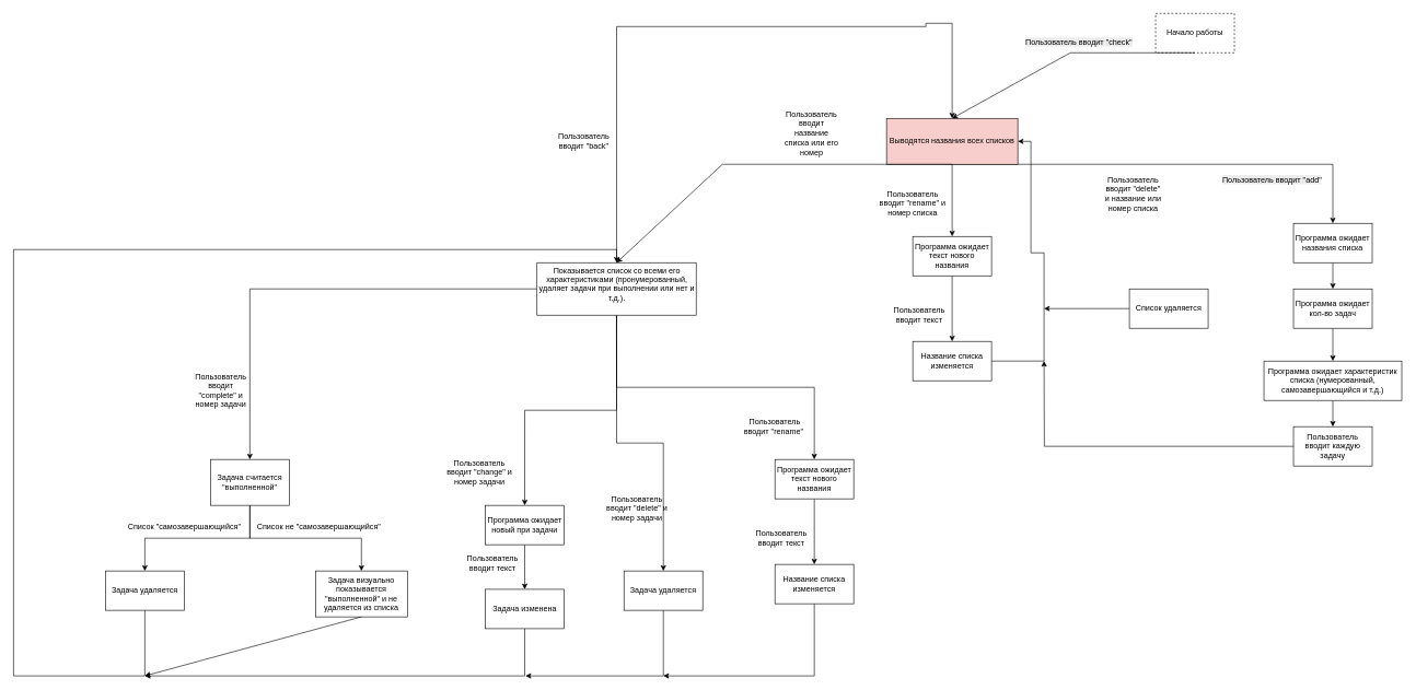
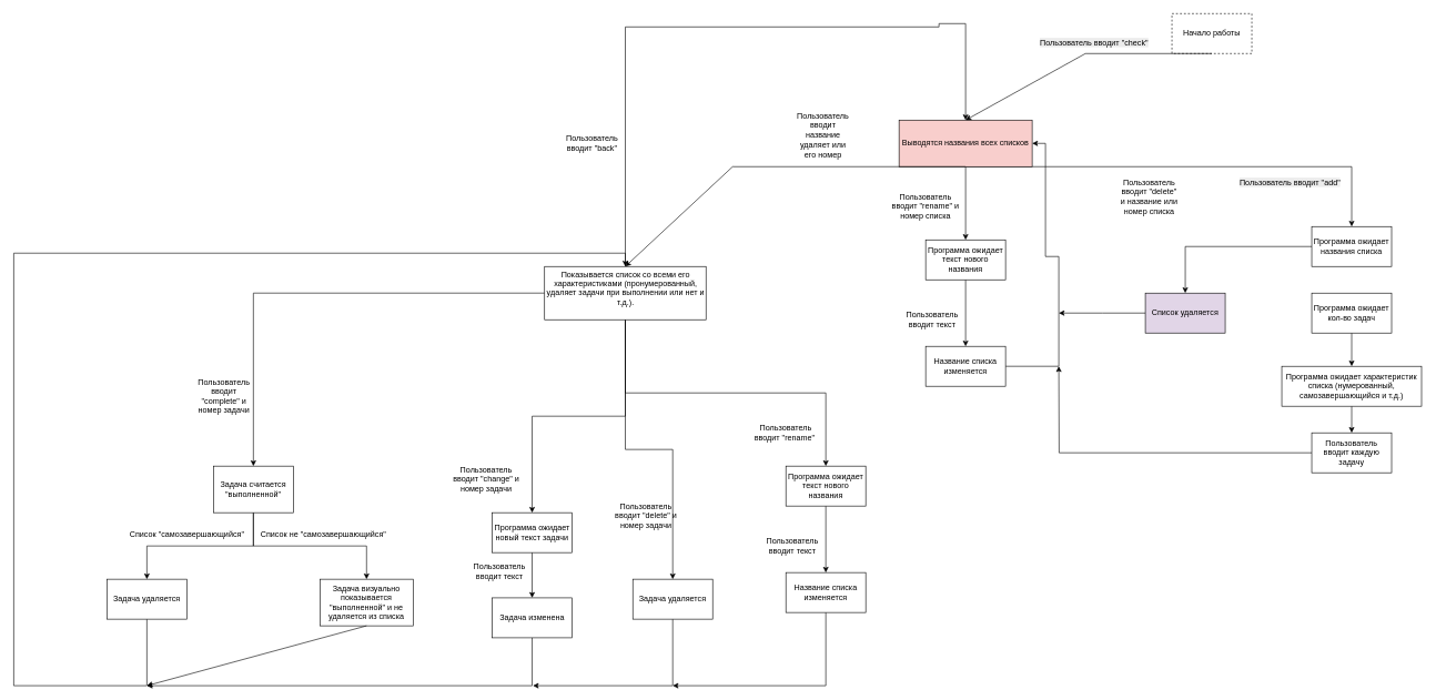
  <mxCell id="0" />
  <mxCell id="1" parent="0" />
  <mxCell id="2" value="Начало работы" style="rounded=0;whiteSpace=wrap;html=1;dashed=1;" vertex="1" parent="1"><mxGeometry x="1760" y="20" width="120" height="60" as="geometry" /></mxCell>
  <mxCell id="3" style="edgeStyle=orthogonalEdgeStyle;rounded=0;orthogonalLoop=1;jettySize=auto;html=1;" edge="1" parent="1" source="5" target="38"><mxGeometry relative="1" as="geometry"><mxPoint x="1450" y="390" as="targetPoint" /></mxGeometry></mxCell>
  <mxCell id="4" style="edgeStyle=orthogonalEdgeStyle;rounded=0;orthogonalLoop=1;jettySize=auto;html=1;exitX=0.5;exitY=1;exitDx=0;exitDy=0;entryX=0.5;entryY=0;entryDx=0;entryDy=0;" edge="1" parent="1" source="5" target="53"><mxGeometry relative="1" as="geometry"><Array as="points"><mxPoint x="2030" y="250" /></Array></mxGeometry></mxCell>
  <mxCell id="5" value="Выводятся названия всех списков" style="rounded=0;whiteSpace=wrap;html=1;fillColor=#f8cecc;" vertex="1" parent="1"><mxGeometry x="1350" y="180" width="200" height="70" as="geometry" /></mxCell>
  <mxCell id="6" value="" style="endArrow=classic;html=1;rounded=0;exitX=0.5;exitY=1;exitDx=0;exitDy=0;entryX=0.5;entryY=0;entryDx=0;entryDy=0;" edge="1" parent="1" source="2" target="5"><mxGeometry width="50" height="50" relative="1" as="geometry"><mxPoint x="1820" y="300" as="sourcePoint" /><mxPoint x="1870" y="250" as="targetPoint" /><Array as="points"><mxPoint x="1630" y="80" /></Array></mxGeometry></mxCell>
  <mxCell id="7" value="&lt;span style=&quot;color: rgb(0, 0, 0); font-family: Helvetica; font-size: 12px; font-style: normal; font-variant-ligatures: normal; font-variant-caps: normal; font-weight: 400; letter-spacing: normal; orphans: 2; text-align: center; text-indent: 0px; text-transform: none; widows: 2; word-spacing: 0px; -webkit-text-stroke-width: 0px; white-space: normal; background-color: rgb(236, 236, 236); text-decoration-thickness: initial; text-decoration-style: initial; text-decoration-color: initial; display: inline !important; float: none;&quot;&gt;Пользователь вводит &quot;check&quot;&lt;/span&gt;" style="text;whiteSpace=wrap;html=1;" vertex="1" parent="1"><mxGeometry x="1560" y="50" width="200" height="40" as="geometry" /></mxCell>
  <mxCell id="8" style="edgeStyle=orthogonalEdgeStyle;rounded=0;orthogonalLoop=1;jettySize=auto;html=1;entryX=0.5;entryY=0;entryDx=0;entryDy=0;exitX=0;exitY=0.5;exitDx=0;exitDy=0;" edge="1" parent="1" source="13" target="18"><mxGeometry relative="1" as="geometry"><mxPoint x="617.5" y="510" as="sourcePoint" /></mxGeometry></mxCell>
  <mxCell id="9" style="edgeStyle=orthogonalEdgeStyle;rounded=0;orthogonalLoop=1;jettySize=auto;html=1;exitX=0.5;exitY=1;exitDx=0;exitDy=0;entryX=0.5;entryY=0;entryDx=0;entryDy=0;" edge="1" parent="1" source="13" target="29"><mxGeometry relative="1" as="geometry"><mxPoint x="898.714" y="780" as="targetPoint" /><mxPoint x="898.75" y="630" as="sourcePoint" /></mxGeometry></mxCell>
  <mxCell id="10" style="edgeStyle=orthogonalEdgeStyle;rounded=0;orthogonalLoop=1;jettySize=auto;html=1;exitX=0.5;exitY=1;exitDx=0;exitDy=0;" edge="1" parent="1" source="13" target="36"><mxGeometry relative="1" as="geometry"><mxPoint x="1140" y="740" as="targetPoint" /><mxPoint x="898.75" y="630" as="sourcePoint" /></mxGeometry></mxCell>
  <mxCell id="11" style="edgeStyle=orthogonalEdgeStyle;rounded=0;orthogonalLoop=1;jettySize=auto;html=1;exitX=0.5;exitY=1;exitDx=0;exitDy=0;entryX=0.5;entryY=0;entryDx=0;entryDy=0;" edge="1" parent="1" source="13" target="44"><mxGeometry relative="1" as="geometry"><mxPoint x="1200" y="560" as="targetPoint" /></mxGeometry></mxCell>
  <mxCell id="12" style="edgeStyle=orthogonalEdgeStyle;rounded=0;orthogonalLoop=1;jettySize=auto;html=1;entryX=0.5;entryY=0;entryDx=0;entryDy=0;" edge="1" parent="1" source="13" target="5"><mxGeometry relative="1" as="geometry"><Array as="points"><mxPoint x="939" y="40" /><mxPoint x="1410" y="40" /><mxPoint x="1410" y="35" /><mxPoint x="1450" y="35" /></Array></mxGeometry></mxCell>
  <mxCell id="13" value="Показывается список со всеми его характеристиками (пронумерованный, удаляет задачи при выполнении или нет и т.д.).&lt;div&gt;&lt;br&gt;&lt;/div&gt;" style="rounded=0;whiteSpace=wrap;html=1;" vertex="1" parent="1"><mxGeometry x="817.5" y="400" width="242.5" height="80" as="geometry" /></mxCell>
  <mxCell id="14" value="" style="endArrow=classic;html=1;rounded=0;exitX=0.5;exitY=1;exitDx=0;exitDy=0;entryX=0.5;entryY=0;entryDx=0;entryDy=0;" edge="1" parent="1" source="5" target="13"><mxGeometry width="50" height="50" relative="1" as="geometry"><mxPoint x="1640" y="350" as="sourcePoint" /><mxPoint x="1690" y="300" as="targetPoint" /><Array as="points"><mxPoint x="1100" y="250" /></Array></mxGeometry></mxCell>
- <mxCell id="15" value="&lt;div style=&quot;text-align: center;&quot;&gt;&lt;span style=&quot;background-color: transparent; color: light-dark(rgb(0, 0, 0), rgb(255, 255, 255));&quot;&gt;Пользователь вводит название списка или его номер&lt;/span&gt;&lt;/div&gt;" style="text;whiteSpace=wrap;html=1;" vertex="1" parent="1"><mxGeometry x="1190" y="160" width="90" height="80" as="geometry" /></mxCell>
+ <mxCell id="15" value="&lt;div style=&quot;text-align: center;&quot;&gt;&lt;span style=&quot;background-color: transparent; color: light-dark(rgb(0, 0, 0), rgb(255, 255, 255));&quot;&gt;Пользователь вводит название удаляет или его номер&lt;/span&gt;&lt;/div&gt;" style="text;whiteSpace=wrap;html=1;" vertex="1" parent="1"><mxGeometry x="1190" y="160" width="90" height="80" as="geometry" /></mxCell>
  <mxCell id="16" style="edgeStyle=orthogonalEdgeStyle;rounded=0;orthogonalLoop=1;jettySize=auto;html=1;exitX=0.5;exitY=1;exitDx=0;exitDy=0;entryX=0.5;entryY=0;entryDx=0;entryDy=0;" edge="1" parent="1" source="18" target="21"><mxGeometry relative="1" as="geometry" /></mxCell>
  <mxCell id="17" style="edgeStyle=orthogonalEdgeStyle;rounded=0;orthogonalLoop=1;jettySize=auto;html=1;exitX=0.5;exitY=1;exitDx=0;exitDy=0;entryX=0.5;entryY=0;entryDx=0;entryDy=0;" edge="1" parent="1" source="18" target="22"><mxGeometry relative="1" as="geometry" /></mxCell>
  <mxCell id="18" value="Задача считается &quot;выполненной&quot;" style="rounded=0;whiteSpace=wrap;html=1;" vertex="1" parent="1"><mxGeometry x="320" y="700" width="120" height="70" as="geometry" /></mxCell>
  <mxCell id="19" value="&lt;div style=&quot;text-align: center;&quot;&gt;&lt;span style=&quot;background-color: transparent; color: light-dark(rgb(0, 0, 0), rgb(255, 255, 255));&quot;&gt;Пользователь вводит &quot;complete&quot; и номер задачи&lt;/span&gt;&lt;/div&gt;" style="text;whiteSpace=wrap;html=1;" vertex="1" parent="1"><mxGeometry x="290" y="560" width="90" height="80" as="geometry" /></mxCell>
  <mxCell id="20" style="edgeStyle=orthogonalEdgeStyle;rounded=0;orthogonalLoop=1;jettySize=auto;html=1;exitX=0.5;exitY=1;exitDx=0;exitDy=0;entryX=0.5;entryY=0;entryDx=0;entryDy=0;" edge="1" parent="1" source="21" target="13"><mxGeometry relative="1" as="geometry"><mxPoint x="50" y="340" as="targetPoint" /><Array as="points"><mxPoint x="220" y="1030" /><mxPoint x="20" y="1030" /><mxPoint x="20" y="380" /><mxPoint x="939" y="380" /></Array></mxGeometry></mxCell>
  <mxCell id="21" value="Задача удаляется" style="rounded=0;whiteSpace=wrap;html=1;" vertex="1" parent="1"><mxGeometry x="160" y="870" width="120" height="60" as="geometry" /></mxCell>
  <mxCell id="22" value="Задача визуально показывается &quot;выполненной&quot; и не удаляется из списка" style="rounded=0;whiteSpace=wrap;html=1;" vertex="1" parent="1"><mxGeometry x="480" y="870" width="140" height="70" as="geometry" /></mxCell>
  <mxCell id="23" value="Список &quot;самозавершающийся&quot;" style="text;html=1;align=center;verticalAlign=middle;resizable=0;points=[];autosize=1;strokeColor=none;fillColor=none;" vertex="1" parent="1"><mxGeometry x="180" y="788" width="200" height="30" as="geometry" /></mxCell>
  <mxCell id="24" value="Список не &quot;самозавершающийся&quot;" style="text;html=1;align=center;verticalAlign=middle;resizable=0;points=[];autosize=1;strokeColor=none;fillColor=none;" vertex="1" parent="1"><mxGeometry x="380" y="788" width="210" height="30" as="geometry" /></mxCell>
  <mxCell id="25" value="&lt;div style=&quot;text-align: center;&quot;&gt;&lt;span style=&quot;background-color: transparent; color: light-dark(rgb(0, 0, 0), rgb(255, 255, 255));&quot;&gt;Пользователь вводит &quot;delete&quot; и название или номер списка&lt;/span&gt;&lt;/div&gt;" style="text;whiteSpace=wrap;html=1;" vertex="1" parent="1"><mxGeometry x="1680" y="260" width="90" height="80" as="geometry" /></mxCell>
  <mxCell id="26" style="edgeStyle=orthogonalEdgeStyle;rounded=0;orthogonalLoop=1;jettySize=auto;html=1;" edge="1" parent="1" source="27"><mxGeometry relative="1" as="geometry"><mxPoint x="1590" y="470" as="targetPoint" /></mxGeometry></mxCell>
- <mxCell id="27" value="Список удаляется" style="rounded=0;whiteSpace=wrap;html=1;" vertex="1" parent="1"><mxGeometry x="1720" y="440" width="120" height="60" as="geometry" /></mxCell>
+ <mxCell id="27" value="Список удаляется" style="rounded=0;whiteSpace=wrap;html=1;fillColor=#e1d5e7;" vertex="1" parent="1"><mxGeometry x="1720" y="440" width="120" height="60" as="geometry" /></mxCell>
  <mxCell id="28" style="edgeStyle=orthogonalEdgeStyle;rounded=0;orthogonalLoop=1;jettySize=auto;html=1;" edge="1" parent="1" source="29" target="31"><mxGeometry relative="1" as="geometry"><mxPoint x="798.75" y="890" as="targetPoint" /></mxGeometry></mxCell>
- <mxCell id="29" value="Программа ожидает новый при задачи" style="rounded=0;whiteSpace=wrap;html=1;" vertex="1" parent="1"><mxGeometry x="738.75" y="770" width="120" height="60" as="geometry" /></mxCell>
+ <mxCell id="29" value="Программа ожидает новый текст задачи" style="rounded=0;whiteSpace=wrap;html=1;" vertex="1" parent="1"><mxGeometry x="738.75" y="770" width="120" height="60" as="geometry" /></mxCell>
  <mxCell id="30" style="edgeStyle=orthogonalEdgeStyle;rounded=0;orthogonalLoop=1;jettySize=auto;html=1;" edge="1" parent="1" source="31"><mxGeometry relative="1" as="geometry"><mxPoint x="220" y="1030" as="targetPoint" /><Array as="points"><mxPoint x="799" y="1030" /></Array></mxGeometry></mxCell>
  <mxCell id="31" value="Задача изменена" style="rounded=0;whiteSpace=wrap;html=1;" vertex="1" parent="1"><mxGeometry x="738.75" y="898" width="120" height="60" as="geometry" /></mxCell>
  <mxCell id="32" value="Пользователь вводит &quot;change&quot; и номер задачи" style="text;html=1;align=center;verticalAlign=middle;whiteSpace=wrap;rounded=0;" vertex="1" parent="1"><mxGeometry x="670" y="680" width="120" height="80" as="geometry" /></mxCell>
  <mxCell id="33" value="Пользователь вводит текст" style="text;html=1;align=center;verticalAlign=middle;whiteSpace=wrap;rounded=0;" vertex="1" parent="1"><mxGeometry x="690" y="818" width="120" height="80" as="geometry" /></mxCell>
  <mxCell id="34" value="Пользователь вводит &quot;delete&quot; и номер задачи" style="text;html=1;align=center;verticalAlign=middle;whiteSpace=wrap;rounded=0;" vertex="1" parent="1"><mxGeometry x="910" y="735" width="120" height="80" as="geometry" /></mxCell>
  <mxCell id="35" style="edgeStyle=orthogonalEdgeStyle;rounded=0;orthogonalLoop=1;jettySize=auto;html=1;" edge="1" parent="1" source="36"><mxGeometry relative="1" as="geometry"><mxPoint x="800" y="1030" as="targetPoint" /><Array as="points"><mxPoint x="1010" y="1030" /></Array></mxGeometry></mxCell>
  <mxCell id="36" value="Задача удаляется" style="rounded=0;whiteSpace=wrap;html=1;" vertex="1" parent="1"><mxGeometry x="950" y="870" width="120" height="60" as="geometry" /></mxCell>
  <mxCell id="37" style="edgeStyle=orthogonalEdgeStyle;rounded=0;orthogonalLoop=1;jettySize=auto;html=1;exitX=0.5;exitY=1;exitDx=0;exitDy=0;" edge="1" parent="1" source="38" target="40"><mxGeometry relative="1" as="geometry"><mxPoint x="1450.286" y="510" as="targetPoint" /></mxGeometry></mxCell>
  <mxCell id="38" value="Программа ожидает текст нового названия" style="rounded=0;whiteSpace=wrap;html=1;" vertex="1" parent="1"><mxGeometry x="1390" y="360" width="120" height="60" as="geometry" /></mxCell>
  <mxCell id="39" style="edgeStyle=orthogonalEdgeStyle;rounded=0;orthogonalLoop=1;jettySize=auto;html=1;entryX=1;entryY=0.5;entryDx=0;entryDy=0;" edge="1" parent="1" source="40" target="5"><mxGeometry relative="1" as="geometry"><Array as="points"><mxPoint x="1590" y="550" /><mxPoint x="1590" y="385" /><mxPoint x="1570" y="385" /><mxPoint x="1570" y="215" /></Array></mxGeometry></mxCell>
  <mxCell id="40" value="Название списка изменяется" style="rounded=0;whiteSpace=wrap;html=1;" vertex="1" parent="1"><mxGeometry x="1389.996" y="520" width="120" height="60" as="geometry" /></mxCell>
  <mxCell id="41" value="Пользователь вводит текст" style="text;html=1;align=center;verticalAlign=middle;whiteSpace=wrap;rounded=0;" vertex="1" parent="1"><mxGeometry x="1340" y="440" width="120" height="80" as="geometry" /></mxCell>
  <mxCell id="42" value="Пользователь вводит &quot;rename&quot; и номер списка" style="text;html=1;align=center;verticalAlign=middle;whiteSpace=wrap;rounded=0;" vertex="1" parent="1"><mxGeometry x="1330" y="270" width="120" height="80" as="geometry" /></mxCell>
  <mxCell id="43" style="edgeStyle=orthogonalEdgeStyle;rounded=0;orthogonalLoop=1;jettySize=auto;html=1;exitX=0.5;exitY=1;exitDx=0;exitDy=0;" edge="1" parent="1" source="44" target="46"><mxGeometry relative="1" as="geometry"><mxPoint x="1240.286" y="850" as="targetPoint" /></mxGeometry></mxCell>
  <mxCell id="44" value="Программа ожидает текст нового названия" style="rounded=0;whiteSpace=wrap;html=1;" vertex="1" parent="1"><mxGeometry x="1180" y="700" width="120" height="60" as="geometry" /></mxCell>
  <mxCell id="45" style="edgeStyle=orthogonalEdgeStyle;rounded=0;orthogonalLoop=1;jettySize=auto;html=1;" edge="1" parent="1" source="46"><mxGeometry relative="1" as="geometry"><mxPoint x="1010" y="1030" as="targetPoint" /><Array as="points"><mxPoint x="1240" y="1030" /></Array></mxGeometry></mxCell>
  <mxCell id="46" value="Название списка изменяется" style="rounded=0;whiteSpace=wrap;html=1;" vertex="1" parent="1"><mxGeometry x="1179.996" y="860" width="120" height="60" as="geometry" /></mxCell>
  <mxCell id="47" value="Пользователь вводит текст" style="text;html=1;align=center;verticalAlign=middle;whiteSpace=wrap;rounded=0;" vertex="1" parent="1"><mxGeometry x="1130" y="780" width="120" height="80" as="geometry" /></mxCell>
  <mxCell id="48" value="Пользователь вводит &quot;rename&quot;&amp;nbsp;" style="text;html=1;align=center;verticalAlign=middle;whiteSpace=wrap;rounded=0;" vertex="1" parent="1"><mxGeometry x="1120" y="610" width="120" height="80" as="geometry" /></mxCell>
  <mxCell id="49" value="" style="endArrow=classic;html=1;rounded=0;exitX=0.5;exitY=1;exitDx=0;exitDy=0;" edge="1" parent="1" source="22"><mxGeometry width="50" height="50" relative="1" as="geometry"><mxPoint x="760" y="750" as="sourcePoint" /><mxPoint x="220" y="1030" as="targetPoint" /></mxGeometry></mxCell>
  <mxCell id="50" value="Пользователь вводит &quot;back&quot;" style="text;html=1;align=center;verticalAlign=middle;whiteSpace=wrap;rounded=0;" vertex="1" parent="1"><mxGeometry x="858.75" y="200" width="60" height="30" as="geometry" /></mxCell>
  <mxCell id="51" value="&lt;span style=&quot;color: rgb(0, 0, 0); font-family: Helvetica; font-size: 12px; font-style: normal; font-variant-ligatures: normal; font-variant-caps: normal; font-weight: 400; letter-spacing: normal; orphans: 2; text-align: center; text-indent: 0px; text-transform: none; widows: 2; word-spacing: 0px; -webkit-text-stroke-width: 0px; white-space: normal; background-color: rgb(236, 236, 236); text-decoration-thickness: initial; text-decoration-style: initial; text-decoration-color: initial; float: none; display: inline !important;&quot;&gt;Пользователь вводит &quot;add&lt;/span&gt;&lt;span style=&quot;background-color: light-dark(rgb(236, 236, 236), rgb(34, 34, 34)); color: light-dark(rgb(0, 0, 0), rgb(237, 237, 237)); text-align: center;&quot;&gt;&quot;&lt;/span&gt;" style="text;whiteSpace=wrap;html=1;" vertex="1" parent="1"><mxGeometry x="1860" y="260" width="200" height="40" as="geometry" /></mxCell>
- <mxCell id="52" style="edgeStyle=orthogonalEdgeStyle;rounded=0;orthogonalLoop=1;jettySize=auto;html=1;" edge="1" parent="1" source="53" target="55"><mxGeometry relative="1" as="geometry"><mxPoint x="2030" y="470" as="targetPoint" /></mxGeometry></mxCell>
+ <mxCell id="52" style="edgeStyle=orthogonalEdgeStyle;rounded=0;orthogonalLoop=1;jettySize=auto;html=1;" edge="1" parent="1" source="53" target="27"><mxGeometry relative="1" as="geometry"><mxPoint x="2030" y="470" as="targetPoint" /></mxGeometry></mxCell>
  <mxCell id="53" value="Программа ожидает названия списка" style="rounded=0;whiteSpace=wrap;html=1;" vertex="1" parent="1"><mxGeometry x="1970" y="340" width="120" height="60" as="geometry" /></mxCell>
  <mxCell id="54" style="edgeStyle=orthogonalEdgeStyle;rounded=0;orthogonalLoop=1;jettySize=auto;html=1;entryX=0.5;entryY=0;entryDx=0;entryDy=0;" edge="1" parent="1" source="55" target="59"><mxGeometry relative="1" as="geometry" /></mxCell>
  <mxCell id="55" value="Программа ожидает кол-во задач" style="rounded=0;whiteSpace=wrap;html=1;" vertex="1" parent="1"><mxGeometry x="1970" y="440" width="120" height="60" as="geometry" /></mxCell>
  <mxCell id="56" style="edgeStyle=orthogonalEdgeStyle;rounded=0;orthogonalLoop=1;jettySize=auto;html=1;" edge="1" parent="1" source="57"><mxGeometry relative="1" as="geometry"><mxPoint x="1590" y="550" as="targetPoint" /></mxGeometry></mxCell>
  <mxCell id="57" value="Пользователь вводит каждую задачу" style="rounded=0;whiteSpace=wrap;html=1;" vertex="1" parent="1"><mxGeometry x="1970" y="650" width="120" height="60" as="geometry" /></mxCell>
  <mxCell id="58" style="edgeStyle=orthogonalEdgeStyle;rounded=0;orthogonalLoop=1;jettySize=auto;html=1;entryX=0.5;entryY=0;entryDx=0;entryDy=0;" edge="1" parent="1" source="59" target="57"><mxGeometry relative="1" as="geometry" /></mxCell>
  <mxCell id="59" value="Программа ожидает характеристик списка (нумерованный, самозавершающийся и т.д.)" style="rounded=0;whiteSpace=wrap;html=1;" vertex="1" parent="1"><mxGeometry x="1925" y="550" width="210" height="60" as="geometry" /></mxCell>
